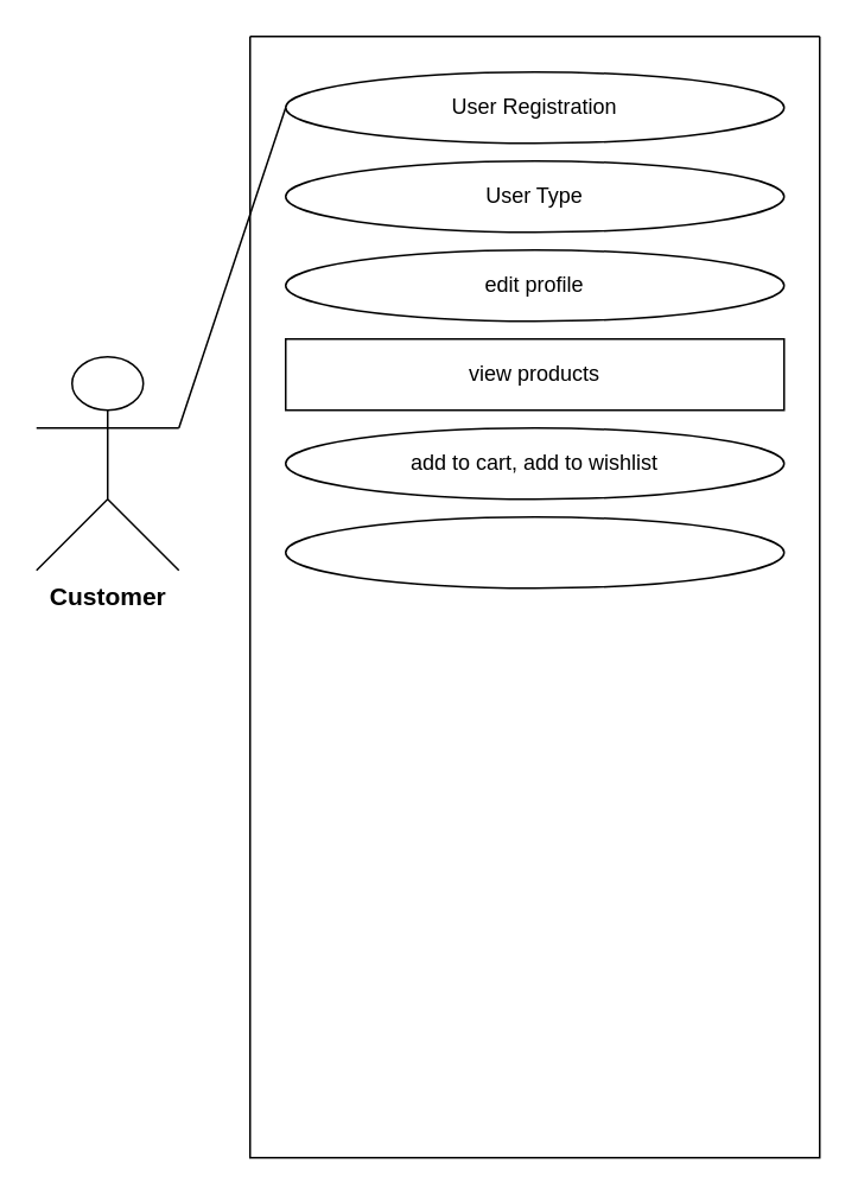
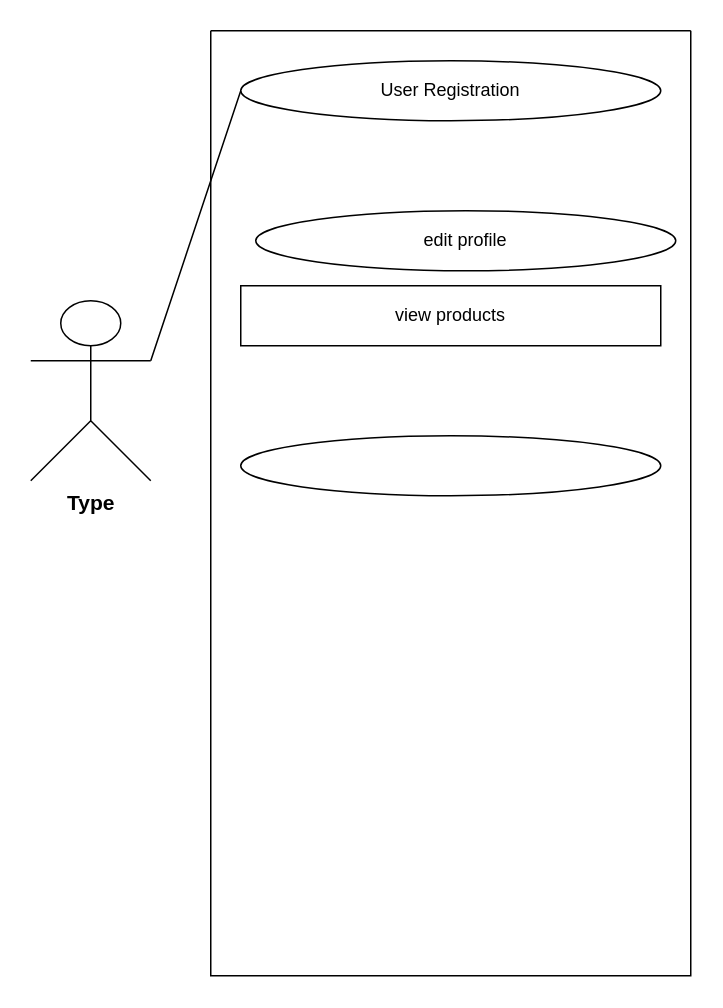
  <mxCell id="0" />
  <mxCell id="1" parent="0" />
  <mxCell id="2" value="" style="swimlane;startSize=0;" parent="1" vertex="1"><mxGeometry x="140" y="20" width="320" height="630" as="geometry" /></mxCell>
  <mxCell id="3" value="User Registration" style="ellipse;whiteSpace=wrap;html=1;" parent="2" vertex="1"><mxGeometry x="20" y="20" width="280" height="40" as="geometry" /></mxCell>
  <mxCell id="4" value="" style="ellipse;whiteSpace=wrap;html=1;" parent="2" vertex="1"><mxGeometry x="20" y="270" width="280" height="40" as="geometry" /></mxCell>
- <mxCell id="5" value="add to cart, add to wishlist" style="ellipse;whiteSpace=wrap;html=1;" parent="2" vertex="1"><mxGeometry x="20" y="220" width="280" height="40" as="geometry" /></mxCell>
  <mxCell id="6" value="view products" style="whiteSpace=wrap;html=1;rounded=0;" parent="2" vertex="1"><mxGeometry x="20" y="170" width="280" height="40" as="geometry" /></mxCell>
- <mxCell id="7" value="edit profile" style="ellipse;whiteSpace=wrap;html=1;" parent="2" vertex="1"><mxGeometry x="20" y="120" width="280" height="40" as="geometry" /></mxCell>
- <mxCell id="8" value="User Type" style="ellipse;whiteSpace=wrap;html=1;" parent="2" vertex="1"><mxGeometry x="20" y="70" width="280" height="40" as="geometry" /></mxCell>
- <mxCell id="9" value="&lt;b&gt;&lt;font style=&quot;font-size: 14px;&quot;&gt;Customer&lt;/font&gt;&lt;/b&gt;" style="shape=umlActor;verticalLabelPosition=bottom;verticalAlign=top;html=1;outlineConnect=0;" parent="1" vertex="1"><mxGeometry x="20" y="200" width="80" height="120" as="geometry" /></mxCell>
+ <mxCell id="7" value="edit profile" style="ellipse;whiteSpace=wrap;html=1;" parent="2" vertex="1"><mxGeometry x="30" y="120" width="280" height="40" as="geometry" /></mxCell>
+ <mxCell id="9" value="&lt;b&gt;&lt;font style=&quot;font-size: 14px;&quot;&gt;Type&lt;/font&gt;&lt;/b&gt;" style="shape=umlActor;verticalLabelPosition=bottom;verticalAlign=top;html=1;outlineConnect=0;" parent="1" vertex="1"><mxGeometry x="20" y="200" width="80" height="120" as="geometry" /></mxCell>
  <mxCell id="10" value="" style="endArrow=none;html=1;rounded=0;entryX=0;entryY=0.5;entryDx=0;entryDy=0;" parent="1" target="3" edge="1"><mxGeometry width="50" height="50" relative="1" as="geometry"><mxPoint x="100" y="240" as="sourcePoint" /><mxPoint x="150" y="190" as="targetPoint" /><Array as="points" /></mxGeometry></mxCell>
